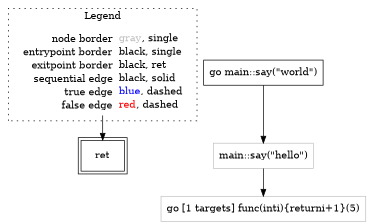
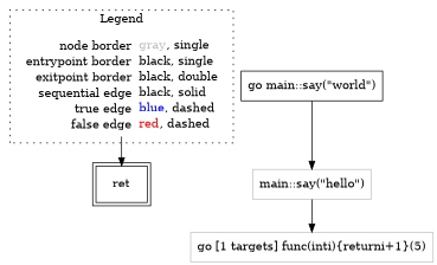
  digraph {
    node [shape=rect color=black]
    edge [color=black]
-   n1 [label=<<table border="0" cellpadding="2" cellspacing="0" cellborder="0"><tr><td align="right">node border&nbsp;</td><td align="left"><font color="gray">gray</font>, single</td></tr><tr><td align="right">entrypoint border&nbsp;</td><td align="left"><font color="black">black</font>, single</td></tr><tr><td align="right">exitpoint border&nbsp;</td><td align="left"><font color="black">black</font>, ret</td></tr><tr><td align="right">sequential edge&nbsp;</td><td align="left"><font color="black">black</font>, solid</td></tr><tr><td align="right">true edge&nbsp;</td><td align="left"><font color="blue">blue</font>, dashed</td></tr><tr><td align="right">false edge&nbsp;</td><td align="left"><font color="red">red</font>, dashed</td></tr></table>> shape=plaintext color=""]
+   n1 [label=<<table border="0" cellpadding="2" cellspacing="0" cellborder="0"><tr><td align="right">node border&nbsp;</td><td align="left"><font color="gray">gray</font>, single</td></tr><tr><td align="right">entrypoint border&nbsp;</td><td align="left"><font color="black">black</font>, single</td></tr><tr><td align="right">exitpoint border&nbsp;</td><td align="left"><font color="black">black</font>, double</td></tr><tr><td align="right">sequential edge&nbsp;</td><td align="left"><font color="black">black</font>, solid</td></tr><tr><td align="right">true edge&nbsp;</td><td align="left"><font color="blue">blue</font>, dashed</td></tr><tr><td align="right">false edge&nbsp;</td><td align="left"><font color="red">red</font>, dashed</td></tr></table>> shape=plaintext color=""]
    n2 [label=<ret> peripheries=2]
    n3 [label=<go main::say(&quot;world&quot;)>]
    n4 [color=gray label=<main::say(&quot;hello&quot;)>]
    n5 [color=gray label=<go [1 targets] func(inti){returni+1}(5)>]
    subgraph cluster_1 {
      label=Legend
      style=dotted
      n1
    }
    n1 -> n2
    n3 -> n4
    n4 -> n5
  }
